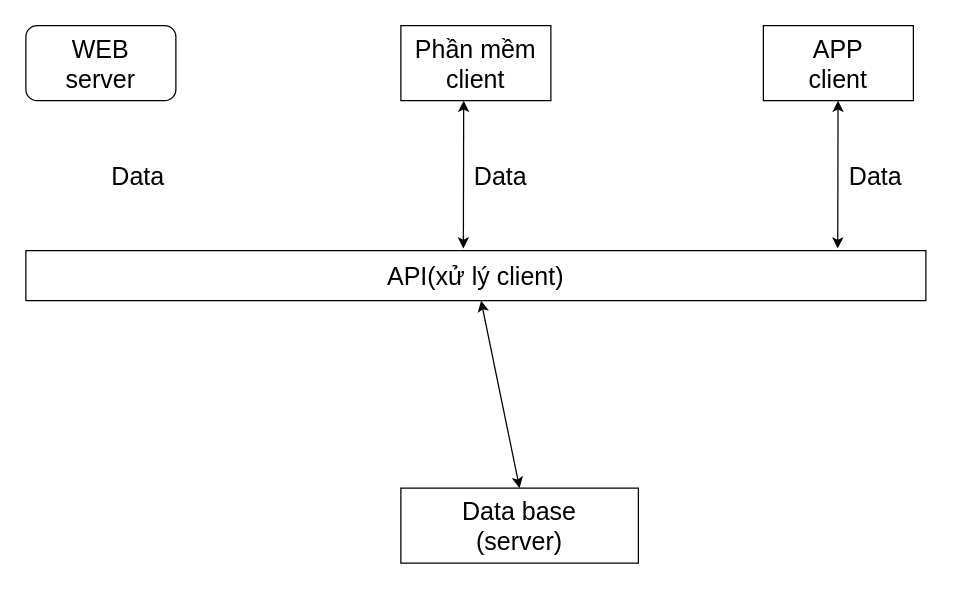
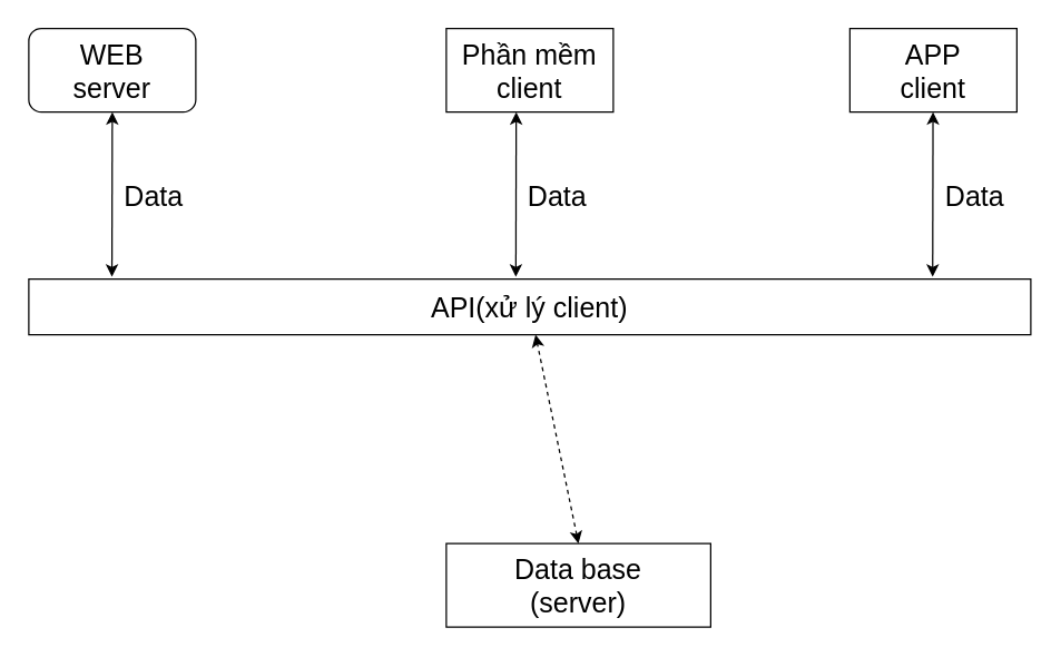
  <mxCell id="0" />
  <mxCell id="1" parent="0" />
  <mxCell id="2" value="Data base&lt;br&gt;(server)" style="rounded=0;whiteSpace=wrap;html=1;fontSize=20;" vertex="1" parent="1"><mxGeometry x="320" y="390" width="190" height="60" as="geometry" /></mxCell>
  <mxCell id="3" value="API(xử lý client)" style="rounded=0;whiteSpace=wrap;html=1;fontSize=20;" vertex="1" parent="1"><mxGeometry x="20" y="200" width="720" height="40" as="geometry" /></mxCell>
- <mxCell id="4" value="" style="endArrow=classic;startArrow=classic;html=1;exitX=0.5;exitY=0;exitDx=0;exitDy=0;fontSize=20;" edge="1" parent="1" source="2" target="3"><mxGeometry width="50" height="50" relative="1" as="geometry"><mxPoint x="310" y="340" as="sourcePoint" /><mxPoint x="360" y="290" as="targetPoint" /></mxGeometry></mxCell>
+ <mxCell id="4" value="" style="endArrow=classic;startArrow=classic;html=1;exitX=0.5;exitY=0;exitDx=0;exitDy=0;fontSize=20;dashed=1;" edge="1" parent="1" source="2" target="3"><mxGeometry width="50" height="50" relative="1" as="geometry"><mxPoint x="310" y="340" as="sourcePoint" /><mxPoint x="360" y="290" as="targetPoint" /></mxGeometry></mxCell>
  <mxCell id="5" value="WEB&lt;br&gt;server" style="whiteSpace=wrap;html=1;fontSize=20;rounded=1;" vertex="1" parent="1"><mxGeometry x="20" y="20" width="120" height="60" as="geometry" /></mxCell>
  <mxCell id="6" value="Phần mềm&lt;br&gt;client" style="rounded=0;whiteSpace=wrap;html=1;fontSize=20;" vertex="1" parent="1"><mxGeometry x="320" y="20" width="120" height="60" as="geometry" /></mxCell>
  <mxCell id="7" value="APP&lt;br&gt;client" style="rounded=0;whiteSpace=wrap;html=1;fontSize=20;" vertex="1" parent="1"><mxGeometry x="610" y="20" width="120" height="60" as="geometry" /></mxCell>
+ <mxCell id="8" value="" style="endArrow=classic;startArrow=classic;html=1;fontSize=20;entryX=0.5;entryY=1;entryDx=0;entryDy=0;exitX=0.083;exitY=-0.04;exitDx=0;exitDy=0;exitPerimeter=0;" edge="1" parent="1" source="3" target="5"><mxGeometry width="50" height="50" relative="1" as="geometry"><mxPoint x="10" y="160" as="sourcePoint" /><mxPoint x="60" y="110" as="targetPoint" /></mxGeometry></mxCell>
  <mxCell id="9" value="" style="endArrow=classic;startArrow=classic;html=1;fontSize=20;entryX=0.5;entryY=1;entryDx=0;entryDy=0;exitX=0.083;exitY=-0.04;exitDx=0;exitDy=0;exitPerimeter=0;" edge="1" parent="1"><mxGeometry width="50" height="50" relative="1" as="geometry"><mxPoint x="370" y="198.4" as="sourcePoint" /><mxPoint x="370.24" y="80" as="targetPoint" /></mxGeometry></mxCell>
  <mxCell id="10" value="" style="endArrow=classic;startArrow=classic;html=1;fontSize=20;entryX=0.5;entryY=1;entryDx=0;entryDy=0;exitX=0.083;exitY=-0.04;exitDx=0;exitDy=0;exitPerimeter=0;" edge="1" parent="1"><mxGeometry width="50" height="50" relative="1" as="geometry"><mxPoint x="669.5" y="198.4" as="sourcePoint" /><mxPoint x="669.74" y="80" as="targetPoint" /></mxGeometry></mxCell>
  <mxCell id="11" value="Data" style="text;html=1;strokeColor=none;fillColor=none;align=center;verticalAlign=middle;whiteSpace=wrap;rounded=0;fontSize=20;" vertex="1" parent="1"><mxGeometry x="90" y="130" width="40" height="20" as="geometry" /></mxCell>
  <mxCell id="12" value="Data" style="text;html=1;strokeColor=none;fillColor=none;align=center;verticalAlign=middle;whiteSpace=wrap;rounded=0;fontSize=20;" vertex="1" parent="1"><mxGeometry x="380" y="130" width="40" height="20" as="geometry" /></mxCell>
  <mxCell id="13" value="Data" style="text;html=1;strokeColor=none;fillColor=none;align=center;verticalAlign=middle;whiteSpace=wrap;rounded=0;fontSize=20;" vertex="1" parent="1"><mxGeometry x="680" y="115" width="40" height="50" as="geometry" /></mxCell>
